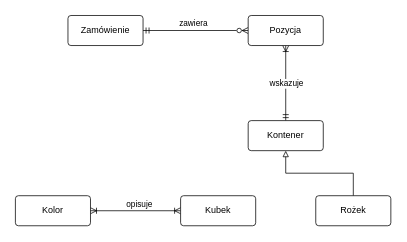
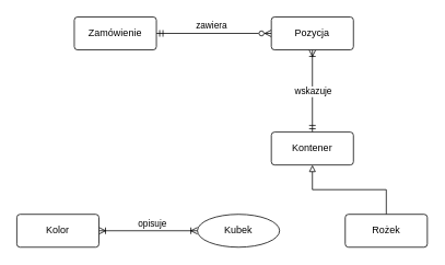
  <mxCell id="0" />
  <mxCell id="1" parent="0" />
  <mxCell id="2" style="edgeStyle=orthogonalEdgeStyle;rounded=0;orthogonalLoop=1;jettySize=auto;html=1;exitX=1;exitY=0.5;exitDx=0;exitDy=0;startArrow=ERmandOne;startFill=0;endArrow=ERzeroToMany;endFill=0;" edge="1" parent="1" source="4" target="9"><mxGeometry relative="1" as="geometry" /></mxCell>
  <mxCell id="3" value="zawiera" style="edgeLabel;html=1;align=center;verticalAlign=middle;resizable=0;points=[];" vertex="1" connectable="0" parent="2"><mxGeometry x="-0.061" y="-1" relative="1" as="geometry"><mxPoint y="-11" as="offset" /></mxGeometry></mxCell>
  <mxCell id="4" value="Zamówienie" style="rounded=1;arcSize=10;whiteSpace=wrap;html=1;align=center;" vertex="1" parent="1"><mxGeometry x="90" y="20" width="100" height="40" as="geometry" /></mxCell>
  <mxCell id="5" style="edgeStyle=orthogonalEdgeStyle;rounded=0;orthogonalLoop=1;jettySize=auto;html=1;entryX=0.5;entryY=1;entryDx=0;entryDy=0;endArrow=block;endFill=0;" edge="1" parent="1" source="6" target="13"><mxGeometry relative="1" as="geometry"><Array as="points"><mxPoint x="470" y="230" /><mxPoint x="380" y="230" /></Array></mxGeometry></mxCell>
  <mxCell id="6" value="Rożek" style="rounded=1;arcSize=10;whiteSpace=wrap;html=1;align=center;" vertex="1" parent="1"><mxGeometry x="420" y="260" width="100" height="40" as="geometry" /></mxCell>
  <mxCell id="7" style="edgeStyle=orthogonalEdgeStyle;rounded=0;orthogonalLoop=1;jettySize=auto;html=1;endArrow=ERmandOne;endFill=0;startArrow=ERoneToMany;startFill=0;" edge="1" parent="1" source="9" target="13"><mxGeometry relative="1" as="geometry" /></mxCell>
  <mxCell id="8" value="wskazuje" style="edgeLabel;html=1;align=center;verticalAlign=middle;resizable=0;points=[];" vertex="1" connectable="0" parent="7"><mxGeometry x="-0.314" y="2" relative="1" as="geometry"><mxPoint x="-2" y="16" as="offset" /></mxGeometry></mxCell>
  <mxCell id="9" value="Pozycja" style="rounded=1;arcSize=10;whiteSpace=wrap;html=1;align=center;" vertex="1" parent="1"><mxGeometry x="330" y="20" width="100" height="40" as="geometry" /></mxCell>
  <mxCell id="10" style="edgeStyle=orthogonalEdgeStyle;rounded=0;orthogonalLoop=1;jettySize=auto;html=1;startArrow=ERoneToMany;startFill=0;endArrow=ERoneToMany;endFill=0;" edge="1" parent="1" source="12" target="14"><mxGeometry relative="1" as="geometry" /></mxCell>
  <mxCell id="11" value="opisuje" style="edgeLabel;html=1;align=center;verticalAlign=middle;resizable=0;points=[];" vertex="1" connectable="0" parent="10"><mxGeometry x="0.067" y="4" relative="1" as="geometry"><mxPoint y="-6" as="offset" /></mxGeometry></mxCell>
  <mxCell id="12" value="Kolor" style="rounded=1;arcSize=10;whiteSpace=wrap;html=1;align=center;" vertex="1" parent="1"><mxGeometry x="20" y="260" width="100" height="40" as="geometry" /></mxCell>
  <mxCell id="13" value="Kontener" style="rounded=1;arcSize=10;whiteSpace=wrap;html=1;align=center;" vertex="1" parent="1"><mxGeometry x="330" y="160" width="100" height="40" as="geometry" /></mxCell>
- <mxCell id="14" value="Kubek" style="rounded=1;arcSize=10;whiteSpace=wrap;html=1;align=center;" vertex="1" parent="1"><mxGeometry x="240" y="260" width="100" height="40" as="geometry" /></mxCell>
+ <mxCell id="14" value="Kubek" style="ellipse;arcSize=10;whiteSpace=wrap;html=1;align=center;" vertex="1" parent="1"><mxGeometry x="240" y="260" width="100" height="40" as="geometry" /></mxCell>
